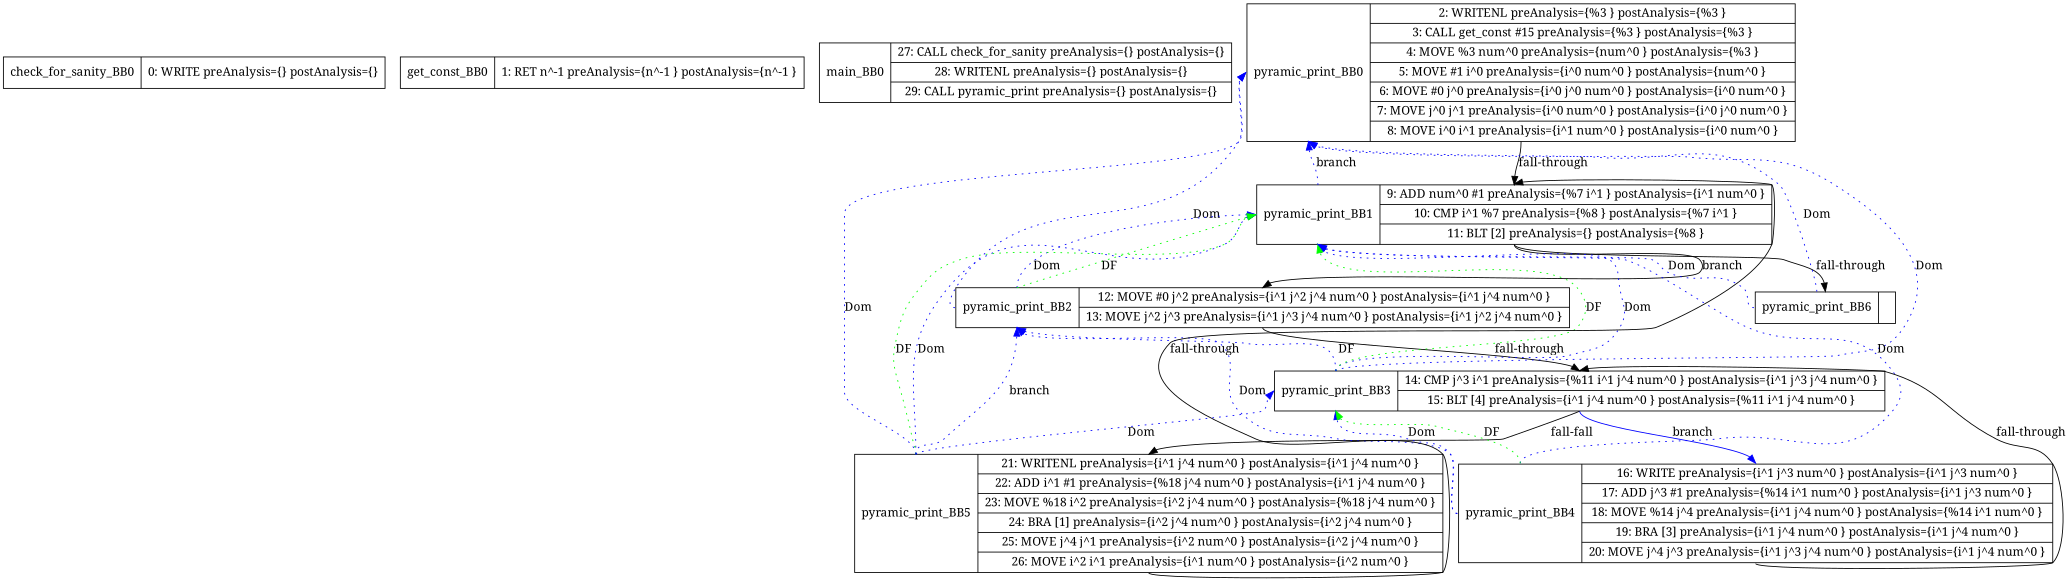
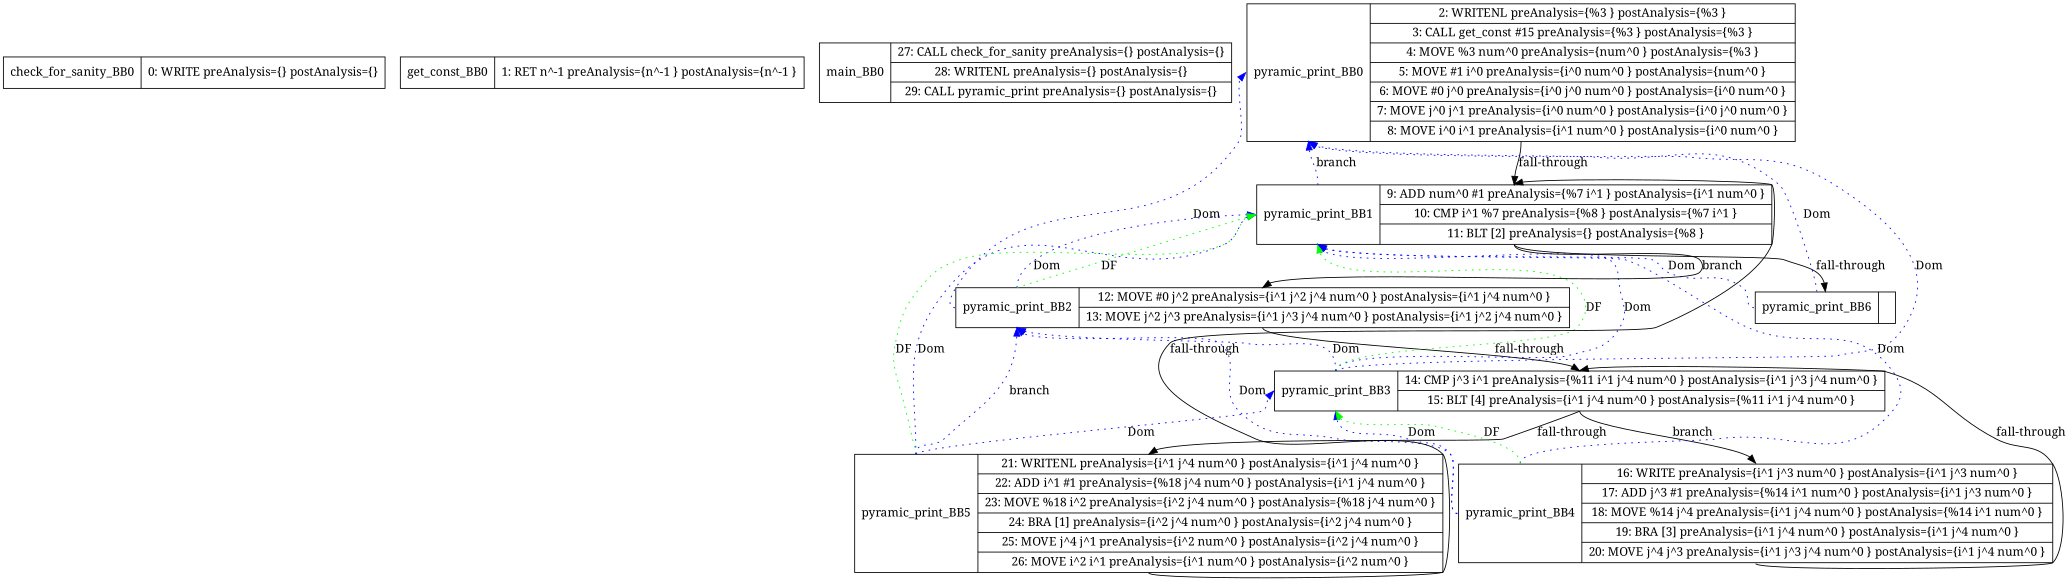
  digraph {
    fontname="Noto Serif"
    node [fontname="Noto Serif" shape=record]
    edge [fontname="Noto Serif" headport=b tailport=b color=blue style=dotted]
    n1 [label="<b>check_for_sanity_BB0| {0: WRITE  preAnalysis=\{\} postAnalysis=\{\}}"]
    n2 [label="<b>get_const_BB0| {1: RET n^-1 preAnalysis=\{n^-1 \} postAnalysis=\{n^-1 \}}"]
    n3 [label="<b>main_BB0| {27: CALL check_for_sanity preAnalysis=\{\} postAnalysis=\{\}|28: WRITENL  preAnalysis=\{\} postAnalysis=\{\}|29: CALL pyramic_print preAnalysis=\{\} postAnalysis=\{\}}"]
    n4 [label="<b>pyramic_print_BB0| {2: WRITENL  preAnalysis=\{%3 \} postAnalysis=\{%3 \}|3: CALL get_const #15 preAnalysis=\{%3 \} postAnalysis=\{%3 \}|4: MOVE %3 num^0 preAnalysis=\{num^0 \} postAnalysis=\{%3 \}|5: MOVE #1 i^0 preAnalysis=\{i^0 num^0 \} postAnalysis=\{num^0 \}|6: MOVE #0 j^0 preAnalysis=\{i^0 j^0 num^0 \} postAnalysis=\{i^0 num^0 \}|7: MOVE j^0 j^1 preAnalysis=\{i^0 num^0 \} postAnalysis=\{i^0 j^0 num^0 \}|8: MOVE i^0 i^1 preAnalysis=\{i^1 num^0 \} postAnalysis=\{i^0 num^0 \}}"]
    n5 [label="<b>pyramic_print_BB1| {9: ADD num^0 #1 preAnalysis=\{%7 i^1 \} postAnalysis=\{i^1 num^0 \}|10: CMP i^1 %7 preAnalysis=\{%8 \} postAnalysis=\{%7 i^1 \}|11: BLT [2] preAnalysis=\{\} postAnalysis=\{%8 \}}"]
    n6 [label="<b>pyramic_print_BB2| {12: MOVE #0 j^2 preAnalysis=\{i^1 j^2 j^4 num^0 \} postAnalysis=\{i^1 j^4 num^0 \}|13: MOVE j^2 j^3 preAnalysis=\{i^1 j^3 j^4 num^0 \} postAnalysis=\{i^1 j^2 j^4 num^0 \}}"]
    n7 [label="<b>pyramic_print_BB6| {}"]
    n8 [label="<b>pyramic_print_BB3| {14: CMP j^3 i^1 preAnalysis=\{%11 i^1 j^4 num^0 \} postAnalysis=\{i^1 j^3 j^4 num^0 \}|15: BLT [4] preAnalysis=\{i^1 j^4 num^0 \} postAnalysis=\{%11 i^1 j^4 num^0 \}}"]
    n9 [label="<b>pyramic_print_BB4| {16: WRITE  preAnalysis=\{i^1 j^3 num^0 \} postAnalysis=\{i^1 j^3 num^0 \}|17: ADD j^3 #1 preAnalysis=\{%14 i^1 num^0 \} postAnalysis=\{i^1 j^3 num^0 \}|18: MOVE %14 j^4 preAnalysis=\{i^1 j^4 num^0 \} postAnalysis=\{%14 i^1 num^0 \}|19: BRA [3] preAnalysis=\{i^1 j^4 num^0 \} postAnalysis=\{i^1 j^4 num^0 \}|20: MOVE j^4 j^3 preAnalysis=\{i^1 j^3 j^4 num^0 \} postAnalysis=\{i^1 j^4 num^0 \}}"]
    n10 [label="<b>pyramic_print_BB5| {21: WRITENL  preAnalysis=\{i^1 j^4 num^0 \} postAnalysis=\{i^1 j^4 num^0 \}|22: ADD i^1 #1 preAnalysis=\{%18 j^4 num^0 \} postAnalysis=\{i^1 j^4 num^0 \}|23: MOVE %18 i^2 preAnalysis=\{i^2 j^4 num^0 \} postAnalysis=\{%18 j^4 num^0 \}|24: BRA [1] preAnalysis=\{i^2 j^4 num^0 \} postAnalysis=\{i^2 j^4 num^0 \}|25: MOVE j^4 j^1 preAnalysis=\{i^2 num^0 \} postAnalysis=\{i^2 j^4 num^0 \}|26: MOVE i^2 i^1 preAnalysis=\{i^1 num^0 \} postAnalysis=\{i^2 num^0 \}}"]
    n4 -> n5 [headport=n label="fall-through" tailport=s color="" style=""]
    n5 -> n4 [label=branch]
    n5 -> n6 [headport=n label=branch tailport=s color="" style=""]
    n5 -> n7 [headport=n label="fall-through" tailport=s color="" style=""]
    n6 -> n4 [label=Dom]
    n6 -> n5 [label=Dom]
    n6 -> n5 [color=green label=DF]
    n6 -> n8 [headport=n label="fall-through" tailport=s color="" style=""]
    n7 -> n4 [label=Dom]
    n7 -> n5 [label=Dom]
    n8 -> n4 [label=Dom]
    n8 -> n5 [label=Dom]
    n8 -> n5 [color=green label=DF]
-   n8 -> n6 [label=DF]
-   n8 -> n9 [headport=n label=branch tailport=s style=""]
-   n8 -> n10 [headport=n label="fall-fall" tailport=s color="" style=""]
+   n8 -> n6 [label=Dom]
+   n8 -> n9 [headport=n label=branch tailport=s color="" style=""]
+   n8 -> n10 [headport=n label="fall-through" tailport=s color="" style=""]
    n9 -> n5 [label=Dom]
    n9 -> n6 [label=Dom]
    n9 -> n8 [headport=n label="fall-through" tailport=s color="" style=""]
    n9 -> n8 [label=Dom]
    n9 -> n8 [color=green label=DF]
-   n10 -> n4 [label=Dom]
    n10 -> n5 [headport=n label="fall-through" tailport=s color="" style=""]
    n10 -> n5 [label=Dom]
    n10 -> n5 [color=green label=DF]
    n10 -> n6 [label=branch]
    n10 -> n8 [label=Dom]
  }
